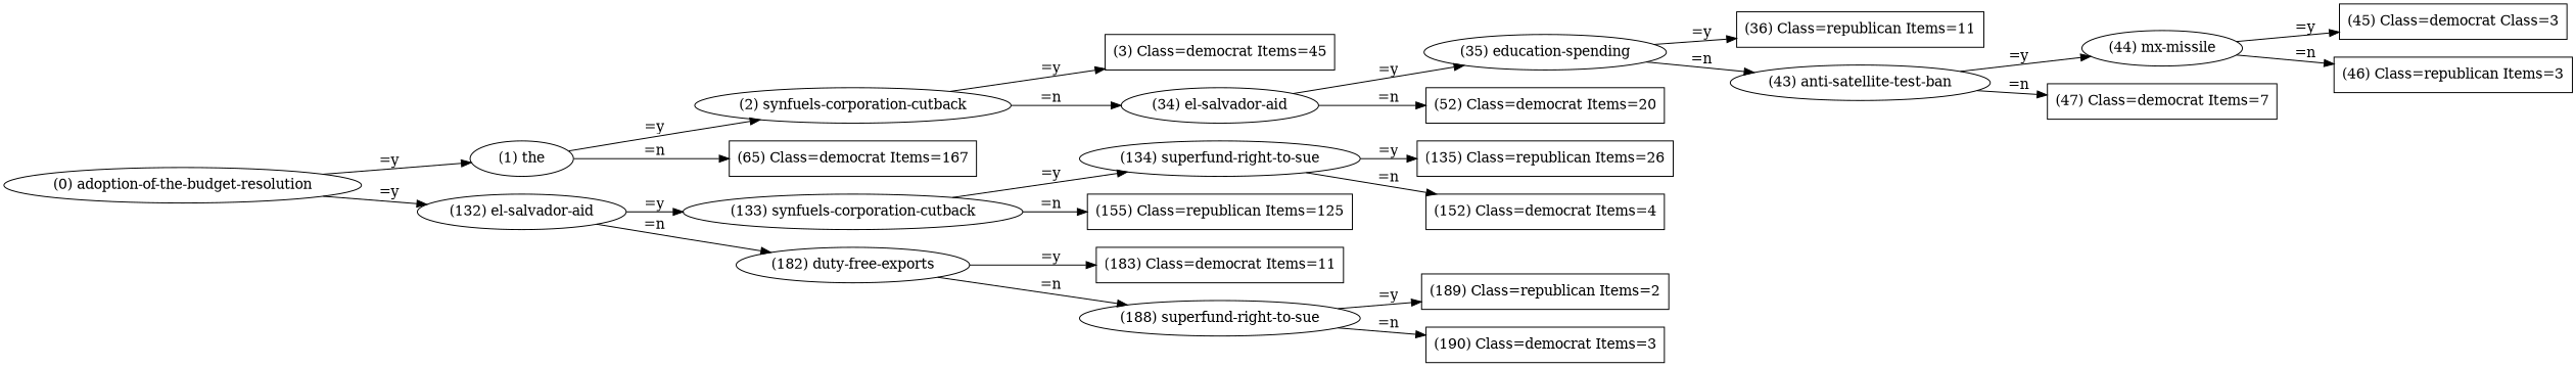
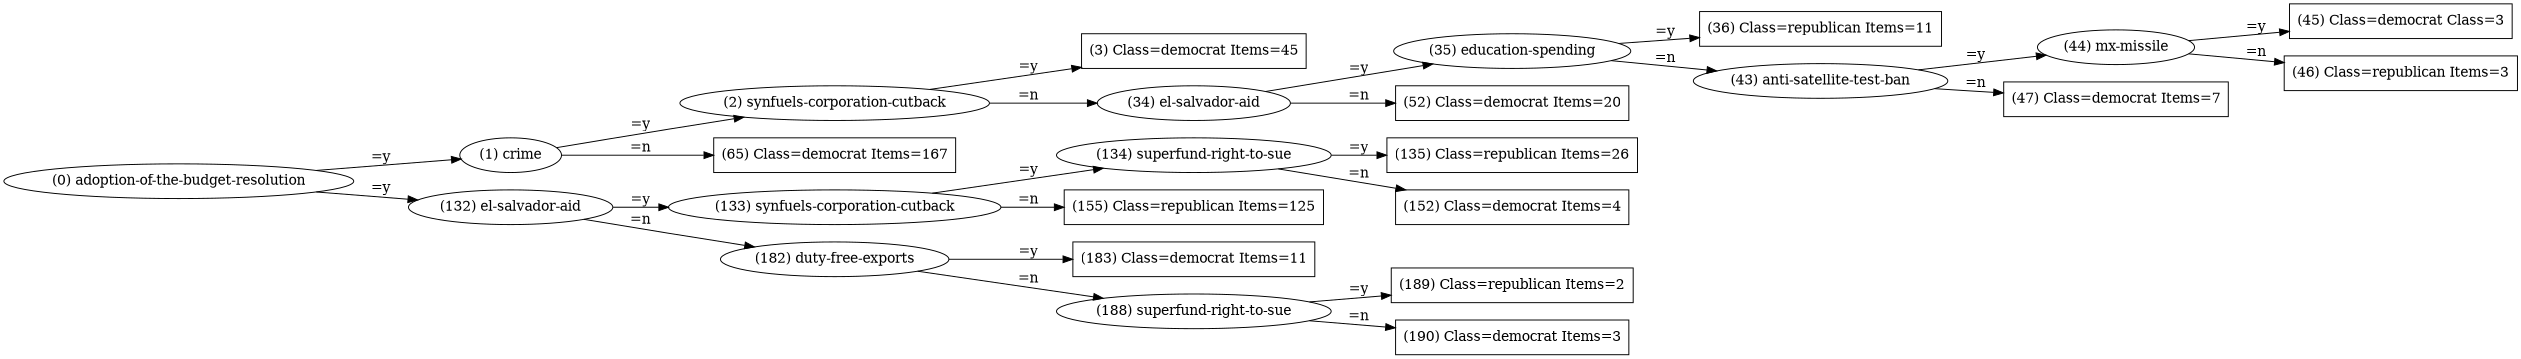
  digraph {
    rankdir=LR
    node [shape=box]
    "(0) adoption-of-the-budget-resolution" [shape=ellipse]
-   "(1) crime" [shape=ellipse label="(1) the"]
+   "(1) crime" [shape=ellipse]
    "(132) el-salvador-aid" [shape=ellipse]
    "(2) synfuels-corporation-cutback" [shape=ellipse]
    "(65) Class=democrat Items=167"
    "(133) synfuels-corporation-cutback" [shape=ellipse]
    "(182) duty-free-exports" [shape=ellipse]
    "(3) Class=democrat Items=45"
    "(34) el-salvador-aid" [shape=ellipse]
    "(134) superfund-right-to-sue" [shape=ellipse]
    "(155) Class=republican Items=125"
    "(183) Class=democrat Items=11"
    "(188) superfund-right-to-sue" [shape=ellipse]
    "(35) education-spending" [shape=ellipse]
    "(52) Class=democrat Items=20"
    "(36) Class=republican Items=11"
    "(43) anti-satellite-test-ban" [shape=ellipse]
    "(44) mx-missile" [shape=ellipse]
    "(47) Class=democrat Items=7"
    n20 [label="(45) Class=democrat Class=3"]
    "(46) Class=republican Items=3"
    "(135) Class=republican Items=26"
    "(152) Class=democrat Items=4"
    "(189) Class=republican Items=2"
    "(190) Class=democrat Items=3"
    "(0) adoption-of-the-budget-resolution" -> "(1) crime" [label="=y"]
    "(0) adoption-of-the-budget-resolution" -> "(132) el-salvador-aid" [label="=y"]
    "(1) crime" -> "(2) synfuels-corporation-cutback" [label="=y"]
    "(1) crime" -> "(65) Class=democrat Items=167" [label="=n"]
    "(132) el-salvador-aid" -> "(133) synfuels-corporation-cutback" [label="=y"]
    "(132) el-salvador-aid" -> "(182) duty-free-exports" [label="=n"]
    "(2) synfuels-corporation-cutback" -> "(3) Class=democrat Items=45" [label="=y"]
    "(2) synfuels-corporation-cutback" -> "(34) el-salvador-aid" [label="=n"]
    "(133) synfuels-corporation-cutback" -> "(134) superfund-right-to-sue" [label="=y"]
    "(133) synfuels-corporation-cutback" -> "(155) Class=republican Items=125" [label="=n"]
    "(182) duty-free-exports" -> "(183) Class=democrat Items=11" [label="=y"]
    "(182) duty-free-exports" -> "(188) superfund-right-to-sue" [label="=n"]
    "(34) el-salvador-aid" -> "(35) education-spending" [label="=y"]
    "(34) el-salvador-aid" -> "(52) Class=democrat Items=20" [label="=n"]
    "(134) superfund-right-to-sue" -> "(135) Class=republican Items=26" [label="=y"]
    "(134) superfund-right-to-sue" -> "(152) Class=democrat Items=4" [label="=n"]
    "(188) superfund-right-to-sue" -> "(189) Class=republican Items=2" [label="=y"]
    "(188) superfund-right-to-sue" -> "(190) Class=democrat Items=3" [label="=n"]
    "(35) education-spending" -> "(36) Class=republican Items=11" [label="=y"]
    "(35) education-spending" -> "(43) anti-satellite-test-ban" [label="=n"]
    "(43) anti-satellite-test-ban" -> "(44) mx-missile" [label="=y"]
    "(43) anti-satellite-test-ban" -> "(47) Class=democrat Items=7" [label="=n"]
    "(44) mx-missile" -> n20 [label="=y"]
    "(44) mx-missile" -> "(46) Class=republican Items=3" [label="=n"]
  }
